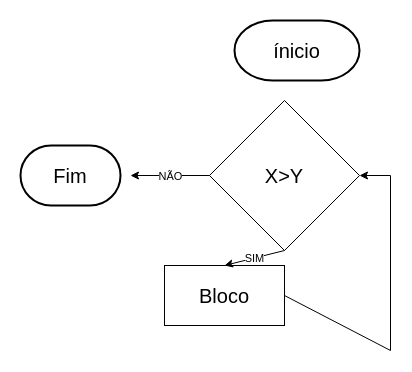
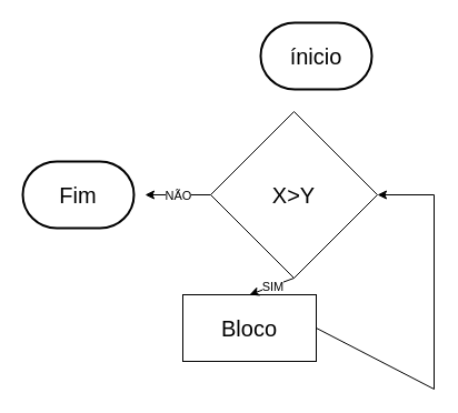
  <mxCell id="0" />
  <mxCell id="1" parent="0" />
- <mxCell id="2" value="&lt;font style=&quot;font-size: 20px;&quot;&gt;X&amp;gt;Y&lt;/font&gt;" style="rhombus;whiteSpace=wrap;html=1;" vertex="1" parent="1"><mxGeometry x="209" y="100" width="150" height="150" as="geometry" /></mxCell>
+ <mxCell id="2" value="&lt;font style=&quot;font-size: 20px;&quot;&gt;X&amp;gt;Y&lt;/font&gt;" style="rhombus;whiteSpace=wrap;html=1;" vertex="1" parent="1"><mxGeometry x="189" y="100" width="150" height="150" as="geometry" /></mxCell>
  <mxCell id="3" value="&lt;font style=&quot;font-size: 20px;&quot;&gt;Bloco&lt;/font&gt;" style="rounded=0;whiteSpace=wrap;html=1;" vertex="1" parent="1"><mxGeometry x="164" y="265" width="120" height="60" as="geometry" /></mxCell>
  <mxCell id="4" value="" style="endArrow=classic;html=1;rounded=0;entryX=1;entryY=0.5;entryDx=0;entryDy=0;exitX=1;exitY=0.5;exitDx=0;exitDy=0;" edge="1" parent="1" source="3" target="2"><mxGeometry width="50" height="50" relative="1" as="geometry"><mxPoint x="260" y="260" as="sourcePoint" /><mxPoint x="310" y="210" as="targetPoint" /><Array as="points"><mxPoint x="390" y="350" /><mxPoint x="390" y="175" /></Array></mxGeometry></mxCell>
- <mxCell id="5" value="&lt;font style=&quot;font-size: 20px;&quot;&gt;ínicio&lt;/font&gt;" style="strokeWidth=2;html=1;shape=mxgraph.flowchart.terminator;whiteSpace=wrap;" vertex="1" parent="1"><mxGeometry x="234" y="20" width="125" height="60" as="geometry" /></mxCell>
+ <mxCell id="5" value="&lt;font style=&quot;font-size: 20px;&quot;&gt;ínicio&lt;/font&gt;" style="strokeWidth=2;html=1;shape=mxgraph.flowchart.terminator;whiteSpace=wrap;" vertex="1" parent="1"><mxGeometry x="234" y="20" width="100" height="60" as="geometry" /></mxCell>
  <mxCell id="6" value="" style="endArrow=classic;html=1;rounded=0;exitX=0.5;exitY=1;exitDx=0;exitDy=0;entryX=0.5;entryY=0;entryDx=0;entryDy=0;" edge="1" parent="1" source="2" target="3"><mxGeometry relative="1" as="geometry"><mxPoint x="230" y="230" as="sourcePoint" /><mxPoint x="270" y="310" as="targetPoint" /></mxGeometry></mxCell>
  <mxCell id="7" value="SIM" style="edgeLabel;resizable=0;html=1;;align=center;verticalAlign=middle;" connectable="0" vertex="1" parent="6"><mxGeometry relative="1" as="geometry" /></mxCell>
  <mxCell id="8" value="" style="endArrow=classic;html=1;rounded=0;exitX=0;exitY=0.5;exitDx=0;exitDy=0;" edge="1" parent="1" source="2"><mxGeometry relative="1" as="geometry"><mxPoint x="230" y="230" as="sourcePoint" /><mxPoint x="130" y="175" as="targetPoint" /></mxGeometry></mxCell>
  <mxCell id="9" value="NÃO" style="edgeLabel;resizable=0;html=1;;align=center;verticalAlign=middle;" connectable="0" vertex="1" parent="8"><mxGeometry relative="1" as="geometry" /></mxCell>
  <mxCell id="10" value="&lt;span style=&quot;font-size: 20px;&quot;&gt;Fim&lt;/span&gt;" style="strokeWidth=2;html=1;shape=mxgraph.flowchart.terminator;whiteSpace=wrap;" vertex="1" parent="1"><mxGeometry x="20" y="145" width="100" height="60" as="geometry" /></mxCell>
